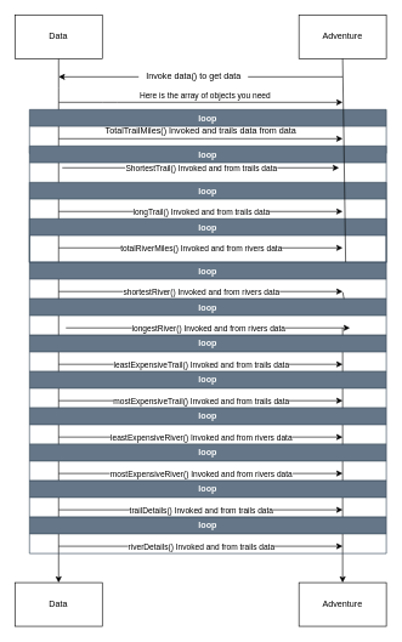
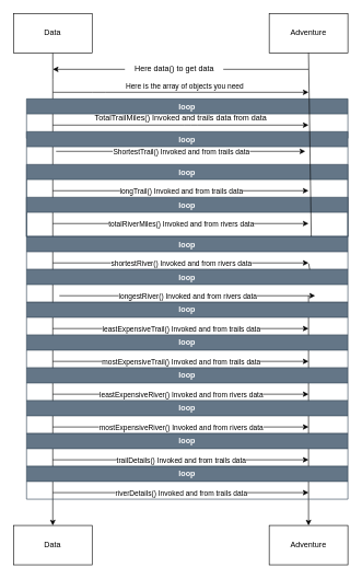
  <mxCell id="0" />
  <mxCell id="1" parent="0" />
  <mxCell id="2" style="edgeStyle=none;html=1;exitX=0.5;exitY=1;exitDx=0;exitDy=0;" parent="1" source="3" target="4" edge="1"><mxGeometry relative="1" as="geometry"><Array as="points"><mxPoint x="80" y="130" /><mxPoint x="80" y="160" /></Array></mxGeometry></mxCell>
  <mxCell id="3" value="Data" style="whiteSpace=wrap;html=1;" parent="1" vertex="1"><mxGeometry y="20" width="120" height="60" as="geometry" x="20" /></mxCell>
  <mxCell id="4" value="Data" style="whiteSpace=wrap;html=1;" parent="1" vertex="1"><mxGeometry y="800" width="120" height="60" as="geometry" x="20" /></mxCell>
  <mxCell id="5" style="edgeStyle=none;html=1;entryX=0.5;entryY=0;entryDx=0;entryDy=0;startArrow=none;" parent="1" target="7" edge="1"><mxGeometry relative="1" as="geometry"><mxPoint x="470" y="450" as="sourcePoint" /><mxPoint x="470" y="560" as="targetPoint" /></mxGeometry></mxCell>
  <mxCell id="6" value="Adventure" style="whiteSpace=wrap;html=1;" parent="1" vertex="1"><mxGeometry x="410" y="20" width="120" height="60" as="geometry" /></mxCell>
  <mxCell id="7" value="Adventure" style="whiteSpace=wrap;html=1;" parent="1" vertex="1"><mxGeometry x="410" y="800" width="120" height="60" as="geometry" /></mxCell>
  <mxCell id="8" value="" style="endArrow=classic;html=1;startArrow=none;" parent="1" source="10" edge="1"><mxGeometry relative="1" as="geometry"><mxPoint x="260" y="130" as="sourcePoint" /><mxPoint x="80" y="105" as="targetPoint" /></mxGeometry></mxCell>
  <mxCell id="9" value="" style="endArrow=none;html=1;" parent="1" target="10" edge="1"><mxGeometry relative="1" as="geometry"><mxPoint x="470" y="105" as="sourcePoint" /><mxPoint x="80" y="130" as="targetPoint" /></mxGeometry></mxCell>
- <mxCell id="10" value="Invoke data() to get data" style="text;html=1;align=center;verticalAlign=middle;resizable=0;points=[];autosize=1;strokeColor=none;fillColor=none;" parent="1" vertex="1"><mxGeometry x="190" y="90" width="150" height="30" as="geometry" /></mxCell>
+ <mxCell id="10" value="Here data() to get data" style="text;html=1;align=center;verticalAlign=middle;resizable=0;points=[];autosize=1;strokeColor=none;fillColor=none;" parent="1" vertex="1"><mxGeometry x="190" y="90" width="150" height="30" as="geometry" /></mxCell>
  <mxCell id="11" value="" style="endArrow=classic;html=1;" parent="1" edge="1"><mxGeometry relative="1" as="geometry"><mxPoint x="80" y="140" as="sourcePoint" /><mxPoint x="470" y="140" as="targetPoint" /><Array as="points"><mxPoint x="150" y="140" /></Array></mxGeometry></mxCell>
  <mxCell id="12" value="Here is the array of objects you need" style="edgeLabel;html=1;align=center;verticalAlign=middle;resizable=0;points=[];" parent="11" vertex="1" connectable="0"><mxGeometry x="-0.011" y="-4" relative="1" as="geometry"><mxPoint x="7" y="-14" as="offset" /></mxGeometry></mxCell>
  <mxCell id="13" value="loop" style="swimlane;whiteSpace=wrap;html=1;fillColor=#647687;strokeColor=#314354;fontColor=#ffffff;" vertex="1" parent="1"><mxGeometry x="40" y="150" width="490" height="60" as="geometry" /></mxCell>
  <mxCell id="14" value="TotalTrailMiles() Invoked and trails data from data" style="text;html=1;align=center;verticalAlign=middle;resizable=0;points=[];autosize=1;strokeColor=none;fillColor=none;" vertex="1" parent="13"><mxGeometry x="90" y="15" width="290" height="30" as="geometry" /></mxCell>
  <mxCell id="15" value="" style="endArrow=classic;html=1;" edge="1" parent="13"><mxGeometry width="50" height="50" relative="1" as="geometry"><mxPoint x="40" y="40" as="sourcePoint" /><mxPoint x="430" y="40" as="targetPoint" /><Array as="points"><mxPoint x="250" y="40" /></Array></mxGeometry></mxCell>
  <mxCell id="16" value="loop" style="swimlane;whiteSpace=wrap;html=1;fillColor=#647687;strokeColor=#314354;fontColor=#ffffff;" vertex="1" parent="1"><mxGeometry x="40" y="200" width="490" height="160" as="geometry" /></mxCell>
  <mxCell id="17" value="loop" style="swimlane;whiteSpace=wrap;html=1;fillColor=#647687;strokeColor=#314354;fontColor=#ffffff;" vertex="1" parent="16"><mxGeometry y="50" width="490" height="110" as="geometry" /></mxCell>
  <mxCell id="18" value="" style="endArrow=classic;html=1;" edge="1" parent="17"><mxGeometry relative="1" as="geometry"><mxPoint x="40" y="40" as="sourcePoint" /><mxPoint x="430" y="40" as="targetPoint" /></mxGeometry></mxCell>
  <mxCell id="19" value="longTrail() Invoked and from trails data" style="edgeLabel;resizable=0;html=1;align=center;verticalAlign=middle;" connectable="0" vertex="1" parent="18"><mxGeometry relative="1" as="geometry" /></mxCell>
  <mxCell id="20" value="loop" style="swimlane;whiteSpace=wrap;html=1;fillColor=#647687;strokeColor=#314354;fontColor=#ffffff;" vertex="1" parent="17"><mxGeometry y="50" width="490" height="60" as="geometry" /></mxCell>
  <mxCell id="21" value="" style="endArrow=classic;html=1;" edge="1" parent="20"><mxGeometry relative="1" as="geometry"><mxPoint x="40" y="40" as="sourcePoint" /><mxPoint x="430" y="40" as="targetPoint" /></mxGeometry></mxCell>
  <mxCell id="22" value="totalRiverMiles() Invoked and from rivers data" style="edgeLabel;resizable=0;html=1;align=center;verticalAlign=middle;" connectable="0" vertex="1" parent="21"><mxGeometry relative="1" as="geometry" /></mxCell>
  <mxCell id="23" value="" style="endArrow=classic;html=1;" edge="1" parent="16"><mxGeometry relative="1" as="geometry"><mxPoint x="45" y="30" as="sourcePoint" /><mxPoint x="425" y="30" as="targetPoint" /><Array as="points"><mxPoint x="235" y="30" /></Array></mxGeometry></mxCell>
  <mxCell id="24" value="ShortestTrail() Invoked and from trails data" style="edgeLabel;resizable=0;html=1;align=center;verticalAlign=middle;" connectable="0" vertex="1" parent="23"><mxGeometry relative="1" as="geometry" /></mxCell>
  <mxCell id="25" value="loop" style="swimlane;whiteSpace=wrap;html=1;fillColor=#647687;strokeColor=#314354;fontColor=#ffffff;" vertex="1" parent="1"><mxGeometry x="40" y="460" width="490" height="50" as="geometry" /></mxCell>
  <mxCell id="26" value="" style="endArrow=classic;html=1;" edge="1" parent="25"><mxGeometry relative="1" as="geometry"><mxPoint x="40" y="40" as="sourcePoint" /><mxPoint x="430" y="40" as="targetPoint" /></mxGeometry></mxCell>
  <mxCell id="27" value="leastExpensiveTrail() Invoked and from trails data" style="edgeLabel;resizable=0;html=1;align=center;verticalAlign=middle;" connectable="0" vertex="1" parent="26"><mxGeometry relative="1" as="geometry" /></mxCell>
  <mxCell id="28" value="" style="edgeStyle=none;html=1;exitX=0.5;exitY=1;exitDx=0;exitDy=0;entryX=0.886;entryY=0;entryDx=0;entryDy=0;endArrow=none;entryPerimeter=0;" edge="1" parent="1" source="6" target="29"><mxGeometry relative="1" as="geometry"><mxPoint x="470" y="80" as="sourcePoint" /><mxPoint x="470" y="630" as="targetPoint" /></mxGeometry></mxCell>
  <mxCell id="29" value="loop" style="swimlane;whiteSpace=wrap;html=1;fillColor=#647687;strokeColor=#314354;fontColor=#ffffff;" vertex="1" parent="1"><mxGeometry x="40" y="360" width="490" height="50" as="geometry" /></mxCell>
  <mxCell id="30" value="" style="endArrow=classic;html=1;" edge="1" parent="29"><mxGeometry relative="1" as="geometry"><mxPoint x="40" y="40" as="sourcePoint" /><mxPoint x="430" y="40" as="targetPoint" /></mxGeometry></mxCell>
  <mxCell id="31" value="shortestRiver() Invoked and from rivers data" style="edgeLabel;resizable=0;html=1;align=center;verticalAlign=middle;" connectable="0" vertex="1" parent="30"><mxGeometry relative="1" as="geometry" /></mxCell>
  <mxCell id="32" value="" style="edgeStyle=none;html=1;exitX=0.878;exitY=-0.18;exitDx=0;exitDy=0;entryX=0.882;entryY=0.04;entryDx=0;entryDy=0;startArrow=none;endArrow=none;entryPerimeter=0;exitPerimeter=0;" edge="1" parent="1" source="33" target="33"><mxGeometry relative="1" as="geometry"><mxPoint x="280" y="400" as="sourcePoint" /><mxPoint x="470" y="630" as="targetPoint" /></mxGeometry></mxCell>
  <mxCell id="33" value="loop" style="swimlane;whiteSpace=wrap;html=1;fillColor=#647687;strokeColor=#314354;fontColor=#ffffff;" vertex="1" parent="1"><mxGeometry x="40" y="410" width="490" height="50" as="geometry" /></mxCell>
  <mxCell id="34" value="" style="endArrow=classic;html=1;" edge="1" parent="33"><mxGeometry relative="1" as="geometry"><mxPoint x="50" y="40" as="sourcePoint" /><mxPoint x="440" y="40" as="targetPoint" /><Array as="points"><mxPoint x="260" y="40" /></Array></mxGeometry></mxCell>
  <mxCell id="35" value="longestRiver() Invoked and from rivers data" style="edgeLabel;resizable=0;html=1;align=center;verticalAlign=middle;" connectable="0" vertex="1" parent="34"><mxGeometry relative="1" as="geometry" /></mxCell>
  <mxCell id="36" value="loop" style="swimlane;whiteSpace=wrap;html=1;fillColor=#647687;strokeColor=#314354;fontColor=#ffffff;" vertex="1" parent="1"><mxGeometry x="40" y="510" width="490" height="50" as="geometry" /></mxCell>
  <mxCell id="37" value="" style="endArrow=classic;html=1;" edge="1" parent="36"><mxGeometry relative="1" as="geometry"><mxPoint x="40" y="40" as="sourcePoint" /><mxPoint x="430" y="40" as="targetPoint" /></mxGeometry></mxCell>
  <mxCell id="38" value="mostExpensiveTrail() Invoked and from trails data" style="edgeLabel;resizable=0;html=1;align=center;verticalAlign=middle;" connectable="0" vertex="1" parent="37"><mxGeometry relative="1" as="geometry" /></mxCell>
  <mxCell id="39" value="loop" style="swimlane;whiteSpace=wrap;html=1;fillColor=#647687;strokeColor=#314354;fontColor=#ffffff;" vertex="1" parent="1"><mxGeometry x="40" y="560" width="490" height="50" as="geometry" /></mxCell>
  <mxCell id="40" value="" style="endArrow=classic;html=1;" edge="1" parent="39"><mxGeometry relative="1" as="geometry"><mxPoint x="40" y="40" as="sourcePoint" /><mxPoint x="430" y="40" as="targetPoint" /></mxGeometry></mxCell>
  <mxCell id="41" value="leastExpensiveRiver() Invoked and from rivers data" style="edgeLabel;resizable=0;html=1;align=center;verticalAlign=middle;" connectable="0" vertex="1" parent="40"><mxGeometry relative="1" as="geometry" /></mxCell>
  <mxCell id="42" value="loop" style="swimlane;whiteSpace=wrap;html=1;fillColor=#647687;strokeColor=#314354;fontColor=#ffffff;" vertex="1" parent="1"><mxGeometry x="40" y="610" width="490" height="50" as="geometry" /></mxCell>
  <mxCell id="43" value="" style="endArrow=classic;html=1;" edge="1" parent="42"><mxGeometry relative="1" as="geometry"><mxPoint x="40" y="40" as="sourcePoint" /><mxPoint x="430" y="40" as="targetPoint" /></mxGeometry></mxCell>
  <mxCell id="44" value="mostExpensiveRiver() Invoked and from rivers data" style="edgeLabel;resizable=0;html=1;align=center;verticalAlign=middle;" connectable="0" vertex="1" parent="43"><mxGeometry relative="1" as="geometry" /></mxCell>
  <mxCell id="45" value="loop" style="swimlane;whiteSpace=wrap;html=1;fillColor=#647687;strokeColor=#314354;fontColor=#ffffff;" vertex="1" parent="1"><mxGeometry x="40" y="660" width="490" height="50" as="geometry" /></mxCell>
  <mxCell id="46" value="" style="endArrow=classic;html=1;" edge="1" parent="45"><mxGeometry relative="1" as="geometry"><mxPoint x="40" y="40" as="sourcePoint" /><mxPoint x="430" y="40" as="targetPoint" /></mxGeometry></mxCell>
  <mxCell id="47" value="trailDetails() Invoked and from trails data" style="edgeLabel;resizable=0;html=1;align=center;verticalAlign=middle;" connectable="0" vertex="1" parent="46"><mxGeometry relative="1" as="geometry" /></mxCell>
  <mxCell id="48" value="loop" style="swimlane;whiteSpace=wrap;html=1;fillColor=#647687;strokeColor=#314354;fontColor=#ffffff;" vertex="1" parent="1"><mxGeometry x="40" y="710" width="490" height="50" as="geometry" /></mxCell>
  <mxCell id="49" value="" style="endArrow=classic;html=1;" edge="1" parent="48"><mxGeometry relative="1" as="geometry"><mxPoint x="40" y="40" as="sourcePoint" /><mxPoint x="430" y="40" as="targetPoint" /></mxGeometry></mxCell>
  <mxCell id="50" value="riverDetails() Invoked and from trails data" style="edgeLabel;resizable=0;html=1;align=center;verticalAlign=middle;" connectable="0" vertex="1" parent="49"><mxGeometry relative="1" as="geometry" /></mxCell>
